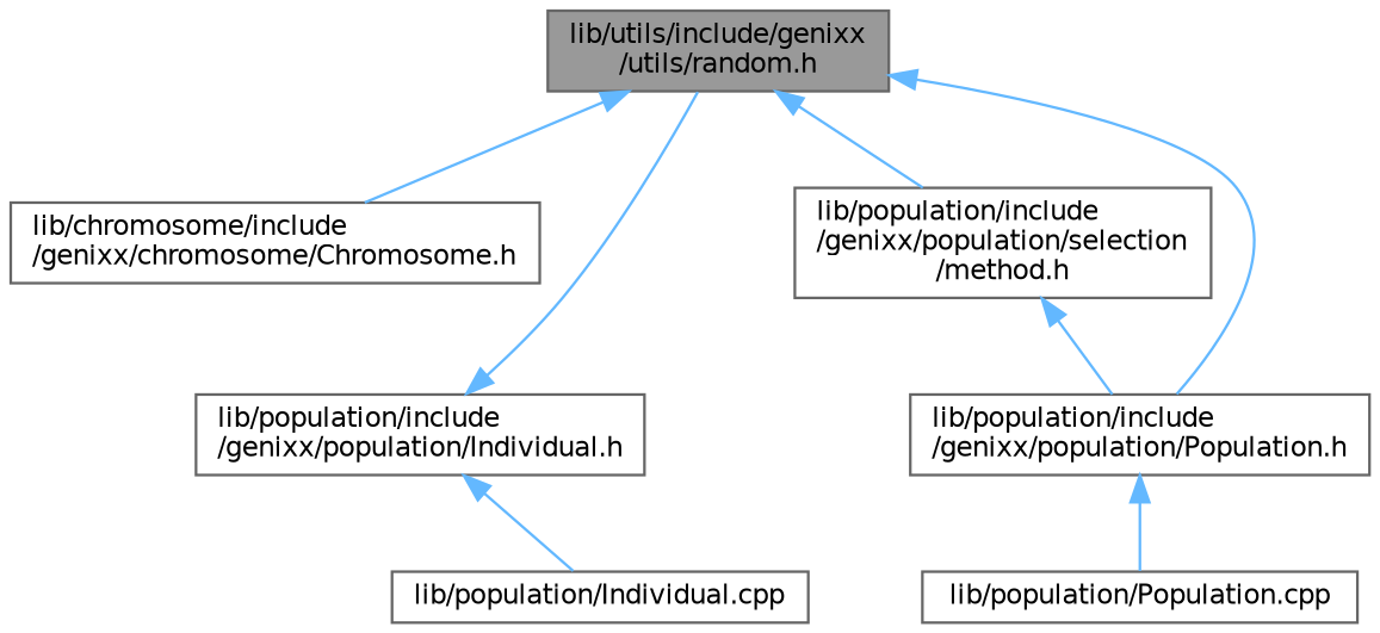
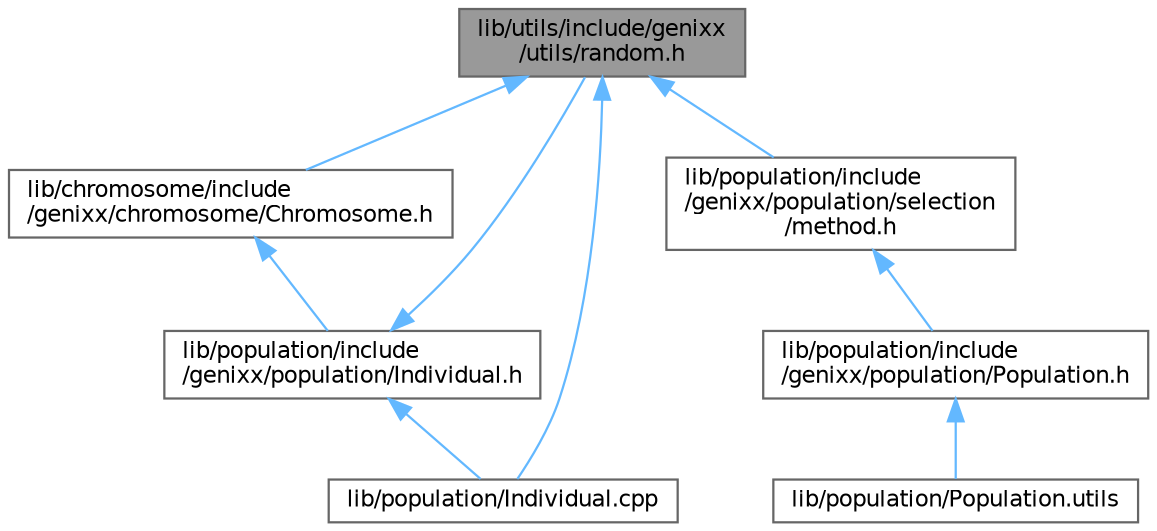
  digraph {
    node [color=grey40 fillcolor=white fontname=Helvetica fontsize=10 shape=box style=filled]
    edge [color=steelblue1 dir=back fontname=Helvetica fontsize=10 labelfontname=Helvetica labelfontsize=10 style=solid]
    n1 [color=gray40 fillcolor=grey60 fontcolor=black height=0.2 label="lib/utils/include/genixx\l/utils/random.h" width=0.4]
    n2 [height=0.2 label="lib/chromosome/include\l/genixx/chromosome/Chromosome.h" width=0.4]
    n3 [height=0.2 label="lib/population/Individual.cpp" width=0.4]
    n4 [height=0.2 label="lib/population/include\l/genixx/population/selection\l/method.h" width=0.4]
    n5 [height=0.2 label="lib/population/include\l/genixx/population/Individual.h" width=0.4]
    n6 [height=0.2 label="lib/population/include\l/genixx/population/Population.h" width=0.4]
-   n7 [height=0.2 label="lib/population/Population.cpp" width=0.4]
+   n7 [height=0.2 label="lib/population/Population.utils" width=0.4]
    n1 -> n2
-   n1 -> n6
+   n1 -> n3
    n1 -> n4
+   n2 -> n5
    n4 -> n6
    n5 -> n1
    n5 -> n3
    n6 -> n7
  }
